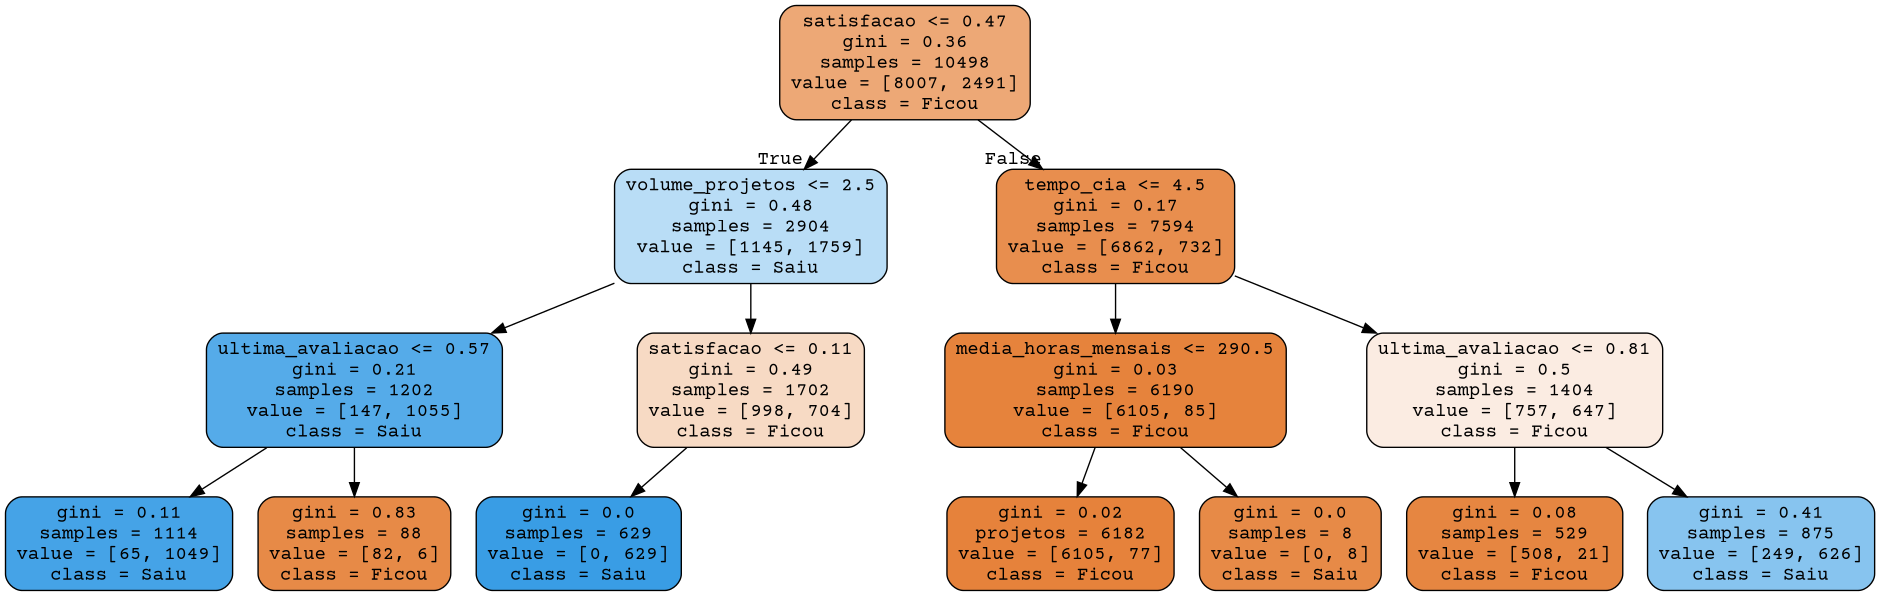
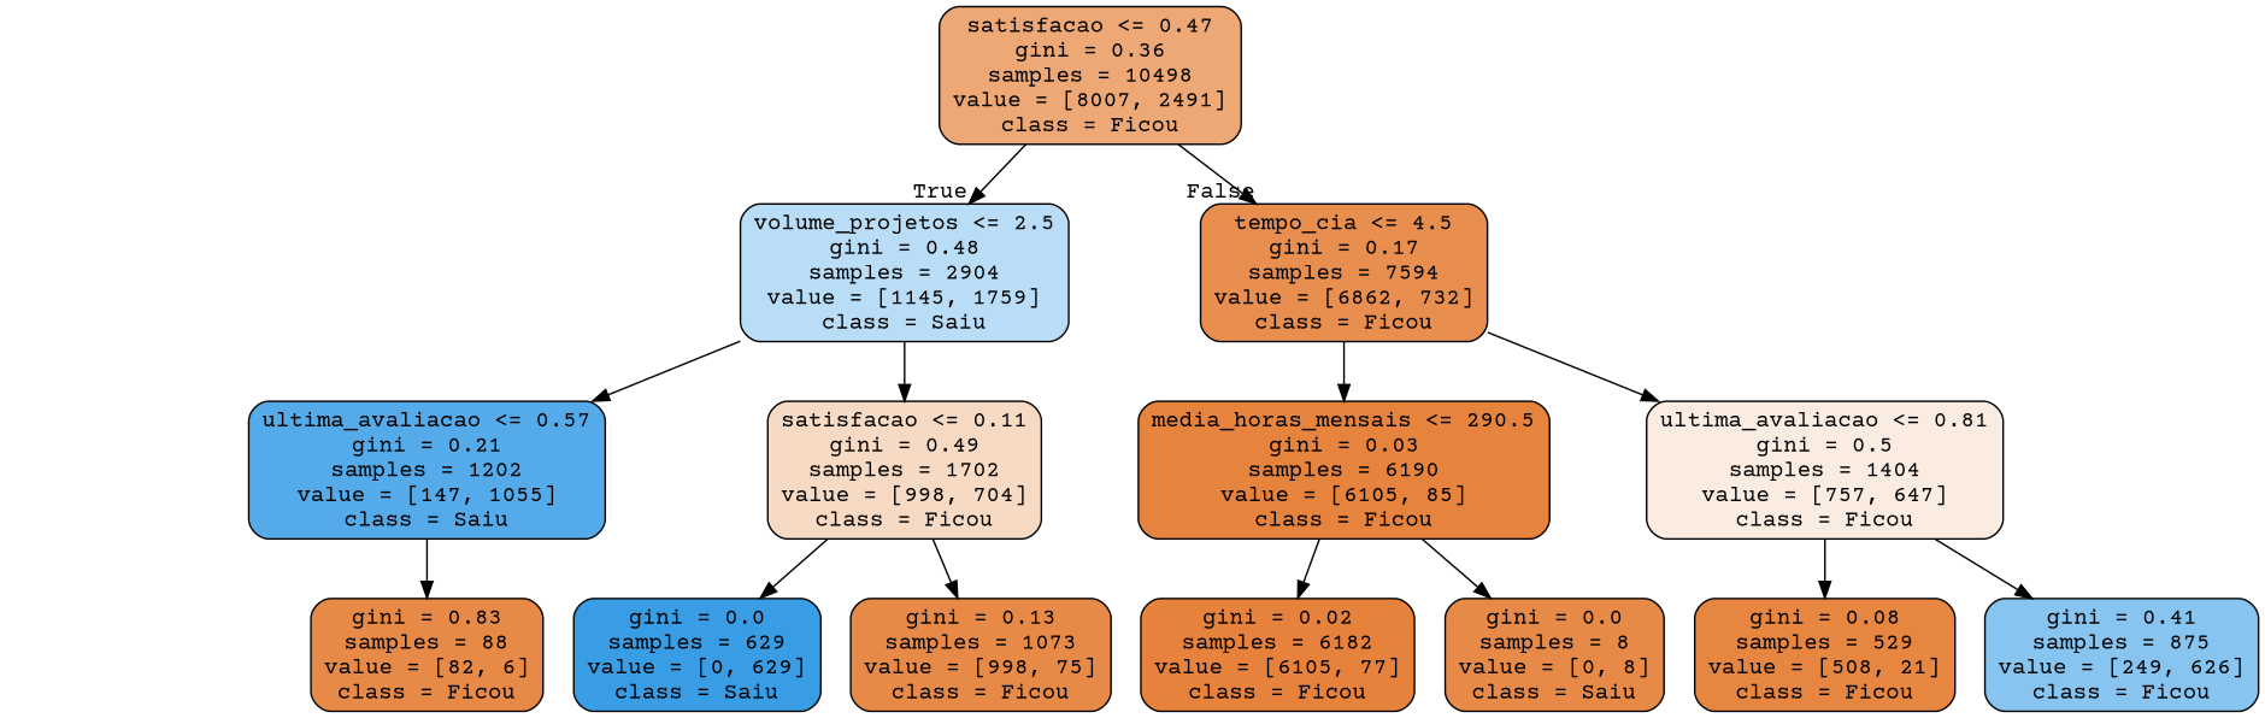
  digraph {
    fontname="Courier Prime"
    node [color=black fillcolor="#e58139ec" fontname="Courier Prime" shape=box style="filled, rounded"]
    edge [fontname="Courier Prime"]
    n1 [fillcolor="#e58139b0" label="satisfacao <= 0.47\ngini = 0.36\nsamples = 10498\nvalue = [8007, 2491]\nclass = Ficou"]
    n2 [fillcolor="#399de559" label="volume_projetos <= 2.5\ngini = 0.48\nsamples = 2904\nvalue = [1145, 1759]\nclass = Saiu"]
    n3 [fillcolor="#e58139e4" label="tempo_cia <= 4.5\ngini = 0.17\nsamples = 7594\nvalue = [6862, 732]\nclass = Ficou"]
    n4 [fillcolor="#399de5db" label="ultima_avaliacao <= 0.57\ngini = 0.21\nsamples = 1202\nvalue = [147, 1055]\nclass = Saiu"]
    n5 [fillcolor="#e581394b" label="satisfacao <= 0.11\ngini = 0.49\nsamples = 1702\nvalue = [998, 704]\nclass = Ficou"]
    n6 [fillcolor="#e58139fb" label="media_horas_mensais <= 290.5\ngini = 0.03\nsamples = 6190\nvalue = [6105, 85]\nclass = Ficou"]
    n7 [fillcolor="#e5813925" label="ultima_avaliacao <= 0.81\ngini = 0.5\nsamples = 1404\nvalue = [757, 647]\nclass = Ficou"]
-   n8 [fillcolor="#399de5ef" label="gini = 0.11\nsamples = 1114\nvalue = [65, 1049]\nclass = Saiu"]
    n9 [label="gini = 0.83\nsamples = 88\nvalue = [82, 6]\nclass = Ficou"]
    n10 [fillcolor="#399de5ff" label="gini = 0.0\nsamples = 629\nvalue = [0, 629]\nclass = Saiu"]
-   n12 [fillcolor="#e58139fc" label="gini = 0.02\nprojetos = 6182\nvalue = [6105, 77]\nclass = Ficou"]
+   n11 [label="gini = 0.13\nsamples = 1073\nvalue = [998, 75]\nclass = Ficou"]
+   n12 [fillcolor="#e58139fc" label="gini = 0.02\nsamples = 6182\nvalue = [6105, 77]\nclass = Ficou"]
    n13 [label="gini = 0.0\nsamples = 8\nvalue = [0, 8]\nclass = Saiu"]
    n14 [fillcolor="#e58139f4" label="gini = 0.08\nsamples = 529\nvalue = [508, 21]\nclass = Ficou"]
-   n15 [fillcolor="#399de59a" label="gini = 0.41\nsamples = 875\nvalue = [249, 626]\nclass = Saiu"]
+   n15 [fillcolor="#399de59a" label="gini = 0.41\nsamples = 875\nvalue = [249, 626]\nclass = Ficou"]
    n1 -> n2 [headlabel=True labelangle=45 labeldistance=2.5]
    n1 -> n3 [headlabel=False labelangle=-45 labeldistance=2.5]
    n2 -> n4
    n2 -> n5
    n3 -> n6
    n3 -> n7
-   n4 -> n8
    n4 -> n9
    n5 -> n10
+   n5 -> n11
    n6 -> n12
    n6 -> n13
    n7 -> n14
    n7 -> n15
  }
